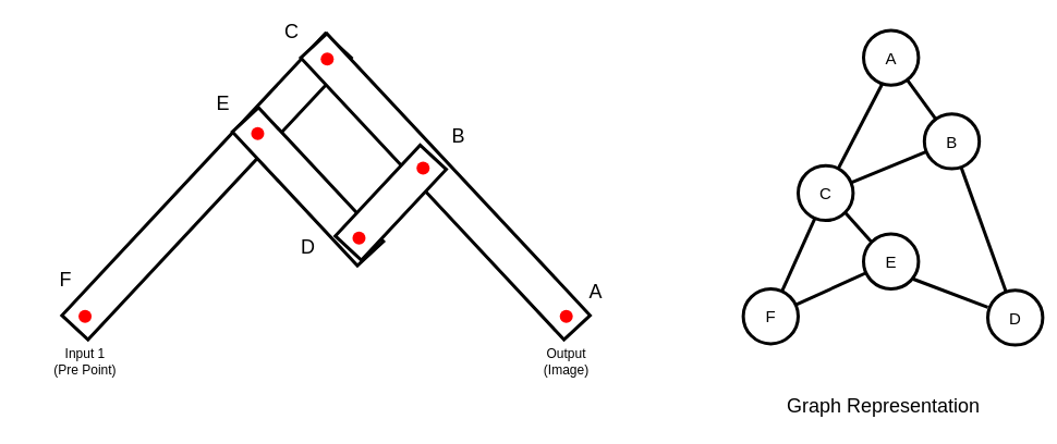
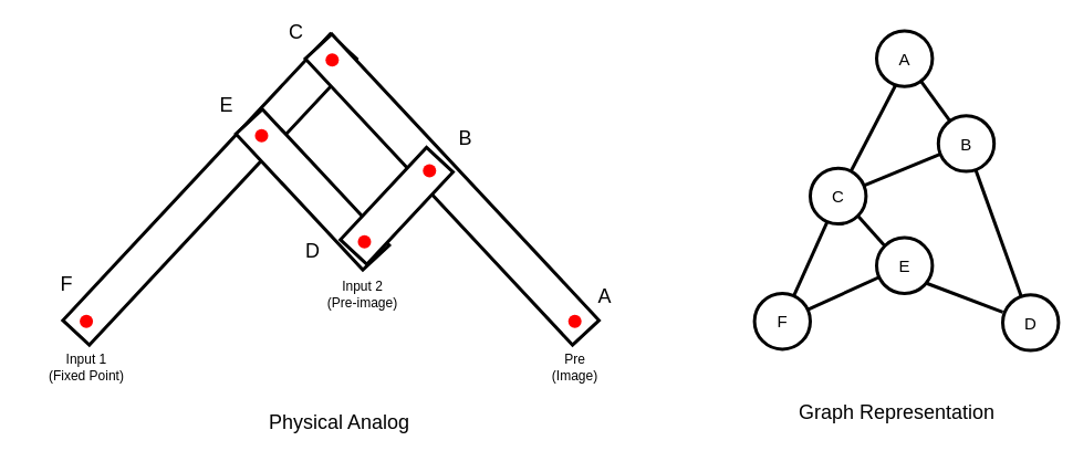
  <mxCell id="0" />
  <mxCell id="1" parent="0" />
  <mxCell id="2" value="" style="rounded=0;whiteSpace=wrap;html=1;strokeWidth=5;rotation=-47;" parent="1" vertex="1"><mxGeometry x="20" y="258" width="590.3" height="54.54" as="geometry" /></mxCell>
+ <mxCell id="3" value="&lt;font style=&quot;font-size: 30px&quot;&gt;Physical Analog&lt;/font&gt;" style="text;html=1;align=center;verticalAlign=middle;resizable=0;points=[];autosize=1;strokeColor=none;fillColor=none;fontSize=35;" parent="1" vertex="1"><mxGeometry x="395.3" y="608" width="230" height="50" as="geometry" /></mxCell>
  <mxCell id="4" value="&lt;font style=&quot;font-size: 30px&quot;&gt;Graph Representation&lt;/font&gt;" style="text;html=1;align=center;verticalAlign=middle;resizable=0;points=[];autosize=1;strokeColor=none;fillColor=none;fontSize=35;" parent="1" vertex="1"><mxGeometry x="1195" y="593" width="310" height="50" as="geometry" /></mxCell>
- <mxCell id="5" value="Output&lt;br&gt;(Image)" style="text;html=1;align=center;verticalAlign=middle;resizable=0;points=[];autosize=1;strokeColor=none;fillColor=none;fontSize=20;" parent="1" vertex="1"><mxGeometry x="825.3" y="528" width="80" height="50" as="geometry" /></mxCell>
- <mxCell id="6" value="Input 1&lt;br&gt;(Pre Point)" style="text;html=1;align=center;verticalAlign=middle;resizable=0;points=[];autosize=1;strokeColor=none;fillColor=none;fontSize=20;" parent="1" vertex="1"><mxGeometry x="64.3" y="528" width="130" height="50" as="geometry" /></mxCell>
+ <mxCell id="5" value="Pre&lt;br&gt;(Image)" style="text;html=1;align=center;verticalAlign=middle;resizable=0;points=[];autosize=1;strokeColor=none;fillColor=none;fontSize=20;" parent="1" vertex="1"><mxGeometry x="825.3" y="528" width="80" height="50" as="geometry" /></mxCell>
+ <mxCell id="6" value="Input 1&lt;br&gt;(Fixed Point)" style="text;html=1;align=center;verticalAlign=middle;resizable=0;points=[];autosize=1;strokeColor=none;fillColor=none;fontSize=20;" parent="1" vertex="1"><mxGeometry x="64.3" y="528" width="130" height="50" as="geometry" /></mxCell>
  <mxCell id="7" value="" style="rounded=0;whiteSpace=wrap;html=1;strokeWidth=5;rotation=-133;" vertex="1" parent="1"><mxGeometry x="385.3" y="258" width="590.3" height="54.54" as="geometry" /></mxCell>
  <mxCell id="8" value="" style="rounded=0;whiteSpace=wrap;html=1;strokeWidth=5;rotation=-133;" vertex="1" parent="1"><mxGeometry x="330" y="258" width="280.3" height="54.54" as="geometry" /></mxCell>
  <mxCell id="9" value="" style="rounded=0;whiteSpace=wrap;html=1;strokeWidth=5;rotation=-47;" vertex="1" parent="1"><mxGeometry x="501.7" y="282.65" width="190.3" height="54.54" as="geometry" /></mxCell>
  <mxCell id="10" value="" style="ellipse;whiteSpace=wrap;html=1;aspect=fixed;fontSize=30;strokeWidth=5;strokeColor=none;fillColor=#FF0000;" parent="1" vertex="1"><mxGeometry x="383.3" y="194" width="20" height="20" as="geometry" /></mxCell>
  <mxCell id="11" value="" style="ellipse;whiteSpace=wrap;html=1;aspect=fixed;fontSize=30;strokeWidth=5;strokeColor=none;fillColor=#FF0000;" vertex="1" parent="1"><mxGeometry x="489.7" y="80" width="20" height="20" as="geometry" /></mxCell>
  <mxCell id="12" value="" style="ellipse;whiteSpace=wrap;html=1;aspect=fixed;fontSize=30;strokeWidth=5;strokeColor=none;fillColor=#FF0000;" vertex="1" parent="1"><mxGeometry x="636.3" y="247" width="20" height="20" as="geometry" /></mxCell>
  <mxCell id="13" value="" style="ellipse;whiteSpace=wrap;html=1;aspect=fixed;fontSize=30;strokeWidth=5;strokeColor=none;fillColor=#FF0000;" vertex="1" parent="1"><mxGeometry x="538.3" y="354" width="20" height="20" as="geometry" /></mxCell>
  <mxCell id="14" value="" style="ellipse;whiteSpace=wrap;html=1;aspect=fixed;fontSize=30;strokeWidth=5;strokeColor=none;fillColor=#FF0000;" vertex="1" parent="1"><mxGeometry x="119.3" y="474" width="20" height="20" as="geometry" /></mxCell>
  <mxCell id="15" value="" style="ellipse;whiteSpace=wrap;html=1;aspect=fixed;fontSize=30;strokeWidth=5;strokeColor=none;fillColor=#FF0000;" vertex="1" parent="1"><mxGeometry x="855.3" y="474" width="20" height="20" as="geometry" /></mxCell>
+ <mxCell id="16" value="Input 2&lt;br&gt;(Pre-image)" style="text;html=1;align=center;verticalAlign=middle;resizable=0;points=[];autosize=1;strokeColor=none;fillColor=none;fontSize=20;" vertex="1" parent="1"><mxGeometry x="485.3" y="418" width="120" height="50" as="geometry" /></mxCell>
  <mxCell id="17" value="&lt;font style=&quot;font-size: 30px&quot;&gt;A&lt;/font&gt;" style="text;html=1;align=center;verticalAlign=middle;resizable=0;points=[];autosize=1;strokeColor=none;fillColor=none;fontSize=35;" vertex="1" parent="1"><mxGeometry y="418" width="40" height="50" as="geometry" x="890" /></mxCell>
  <mxCell id="18" value="&lt;font style=&quot;font-size: 30px&quot;&gt;F&lt;/font&gt;" style="text;html=1;align=center;verticalAlign=middle;resizable=0;points=[];autosize=1;strokeColor=none;fillColor=none;fontSize=35;" vertex="1" parent="1"><mxGeometry x="84.3" y="400" width="30" height="50" as="geometry" /></mxCell>
  <mxCell id="19" value="&lt;font style=&quot;font-size: 30px&quot;&gt;D&lt;/font&gt;" style="text;html=1;align=center;verticalAlign=middle;resizable=0;points=[];autosize=1;strokeColor=none;fillColor=none;fontSize=35;" vertex="1" parent="1"><mxGeometry x="450.15" y="350" width="40" height="50" as="geometry" /></mxCell>
  <mxCell id="20" value="&lt;font style=&quot;font-size: 30px&quot;&gt;E&lt;/font&gt;" style="text;html=1;align=center;verticalAlign=middle;resizable=0;points=[];autosize=1;strokeColor=none;fillColor=none;fontSize=35;" vertex="1" parent="1"><mxGeometry x="320" y="130" width="40" height="50" as="geometry" /></mxCell>
  <mxCell id="21" value="&lt;font style=&quot;font-size: 30px&quot;&gt;C&lt;/font&gt;" style="text;html=1;align=center;verticalAlign=middle;resizable=0;points=[];autosize=1;strokeColor=none;fillColor=none;fontSize=35;" vertex="1" parent="1"><mxGeometry x="425" y="20" width="40" height="50" as="geometry" /></mxCell>
  <mxCell id="22" value="&lt;font style=&quot;font-size: 30px&quot;&gt;B&lt;/font&gt;" style="text;html=1;align=center;verticalAlign=middle;resizable=0;points=[];autosize=1;strokeColor=none;fillColor=none;fontSize=35;" vertex="1" parent="1"><mxGeometry x="680" y="180" width="40" height="50" as="geometry" /></mxCell>
  <mxCell id="23" value="&lt;span style=&quot;font-size: 25px&quot;&gt;A&lt;/span&gt;" style="ellipse;whiteSpace=wrap;html=1;aspect=fixed;strokeWidth=5;" vertex="1" parent="1"><mxGeometry x="1320" y="46" width="84" height="84" as="geometry" /></mxCell>
  <mxCell id="24" value="&lt;span style=&quot;font-size: 25px&quot;&gt;B&lt;/span&gt;" style="ellipse;whiteSpace=wrap;html=1;aspect=fixed;strokeWidth=5;" vertex="1" parent="1"><mxGeometry x="1413" y="174" width="84" height="84" as="geometry" /></mxCell>
  <mxCell id="25" value="&lt;span style=&quot;font-size: 25px&quot;&gt;C&lt;/span&gt;" style="ellipse;whiteSpace=wrap;html=1;aspect=fixed;strokeWidth=5;" vertex="1" parent="1"><mxGeometry x="1220" y="253.19" width="84" height="84" as="geometry" /></mxCell>
  <mxCell id="26" value="&lt;span style=&quot;font-size: 25px&quot;&gt;E&lt;/span&gt;" style="ellipse;whiteSpace=wrap;html=1;aspect=fixed;strokeWidth=5;" vertex="1" parent="1"><mxGeometry x="1320" y="358" width="84" height="84" as="geometry" /></mxCell>
  <mxCell id="27" value="&lt;span style=&quot;font-size: 25px&quot;&gt;D&lt;/span&gt;" style="ellipse;whiteSpace=wrap;html=1;aspect=fixed;strokeWidth=5;" vertex="1" parent="1"><mxGeometry x="1510" y="444" width="84" height="84" as="geometry" /></mxCell>
  <mxCell id="28" value="&lt;span style=&quot;font-size: 25px&quot;&gt;F&lt;/span&gt;" style="ellipse;whiteSpace=wrap;html=1;aspect=fixed;strokeWidth=5;" vertex="1" parent="1"><mxGeometry x="1136" y="442" width="84" height="84" as="geometry" /></mxCell>
  <mxCell id="29" value="" style="endArrow=none;html=1;rounded=0;strokeWidth=5;" edge="1" parent="1" source="24" target="23"><mxGeometry width="50" height="50" relative="1" as="geometry"><mxPoint x="1220" y="140" as="sourcePoint" /><mxPoint x="1270" y="90" as="targetPoint" /></mxGeometry></mxCell>
  <mxCell id="30" value="" style="endArrow=none;html=1;rounded=0;strokeWidth=5;" edge="1" parent="1" source="26" target="28"><mxGeometry width="50" height="50" relative="1" as="geometry"><mxPoint x="1290" y="410" as="sourcePoint" /><mxPoint x="1549.996" y="145.996" as="targetPoint" /></mxGeometry></mxCell>
  <mxCell id="31" value="" style="endArrow=none;html=1;rounded=0;strokeWidth=5;entryX=0.3;entryY=0.971;entryDx=0;entryDy=0;entryPerimeter=0;" edge="1" parent="1" source="28" target="25"><mxGeometry width="50" height="50" relative="1" as="geometry"><mxPoint x="1593.34" y="121.219" as="sourcePoint" /><mxPoint x="1539.996" y="29.996" as="targetPoint" /></mxGeometry></mxCell>
  <mxCell id="32" value="" style="endArrow=none;html=1;rounded=0;strokeWidth=5;" edge="1" parent="1" source="27" target="24"><mxGeometry width="50" height="50" relative="1" as="geometry"><mxPoint x="1603.34" y="131.219" as="sourcePoint" /><mxPoint x="1549.996" y="39.996" as="targetPoint" /></mxGeometry></mxCell>
  <mxCell id="33" value="" style="endArrow=none;html=1;rounded=0;strokeWidth=5;entryX=0.908;entryY=0.821;entryDx=0;entryDy=0;exitX=0;exitY=0.31;exitDx=0;exitDy=0;exitPerimeter=0;entryPerimeter=0;" edge="1" parent="1" source="27" target="26"><mxGeometry width="50" height="50" relative="1" as="geometry"><mxPoint x="1613.34" y="141.219" as="sourcePoint" /><mxPoint x="1559.996" y="49.996" as="targetPoint" /></mxGeometry></mxCell>
  <mxCell id="34" value="" style="endArrow=none;html=1;rounded=0;strokeWidth=5;entryX=1;entryY=1;entryDx=0;entryDy=0;exitX=0;exitY=0;exitDx=0;exitDy=0;" edge="1" parent="1" source="26" target="25"><mxGeometry width="50" height="50" relative="1" as="geometry"><mxPoint x="1623.34" y="151.219" as="sourcePoint" /><mxPoint x="1569.996" y="59.996" as="targetPoint" /></mxGeometry></mxCell>
  <mxCell id="35" value="" style="endArrow=none;html=1;rounded=0;strokeWidth=5;" edge="1" parent="1" source="25" target="24"><mxGeometry width="50" height="50" relative="1" as="geometry"><mxPoint x="1633.34" y="161.219" as="sourcePoint" /><mxPoint x="1579.996" y="69.996" as="targetPoint" /></mxGeometry></mxCell>
  <mxCell id="36" value="" style="endArrow=none;html=1;rounded=0;strokeWidth=5;entryX=0.341;entryY=0.975;entryDx=0;entryDy=0;entryPerimeter=0;" edge="1" parent="1" source="25" target="23"><mxGeometry width="50" height="50" relative="1" as="geometry"><mxPoint x="1643.34" y="171.219" as="sourcePoint" /><mxPoint x="1589.996" y="79.996" as="targetPoint" /></mxGeometry></mxCell>
